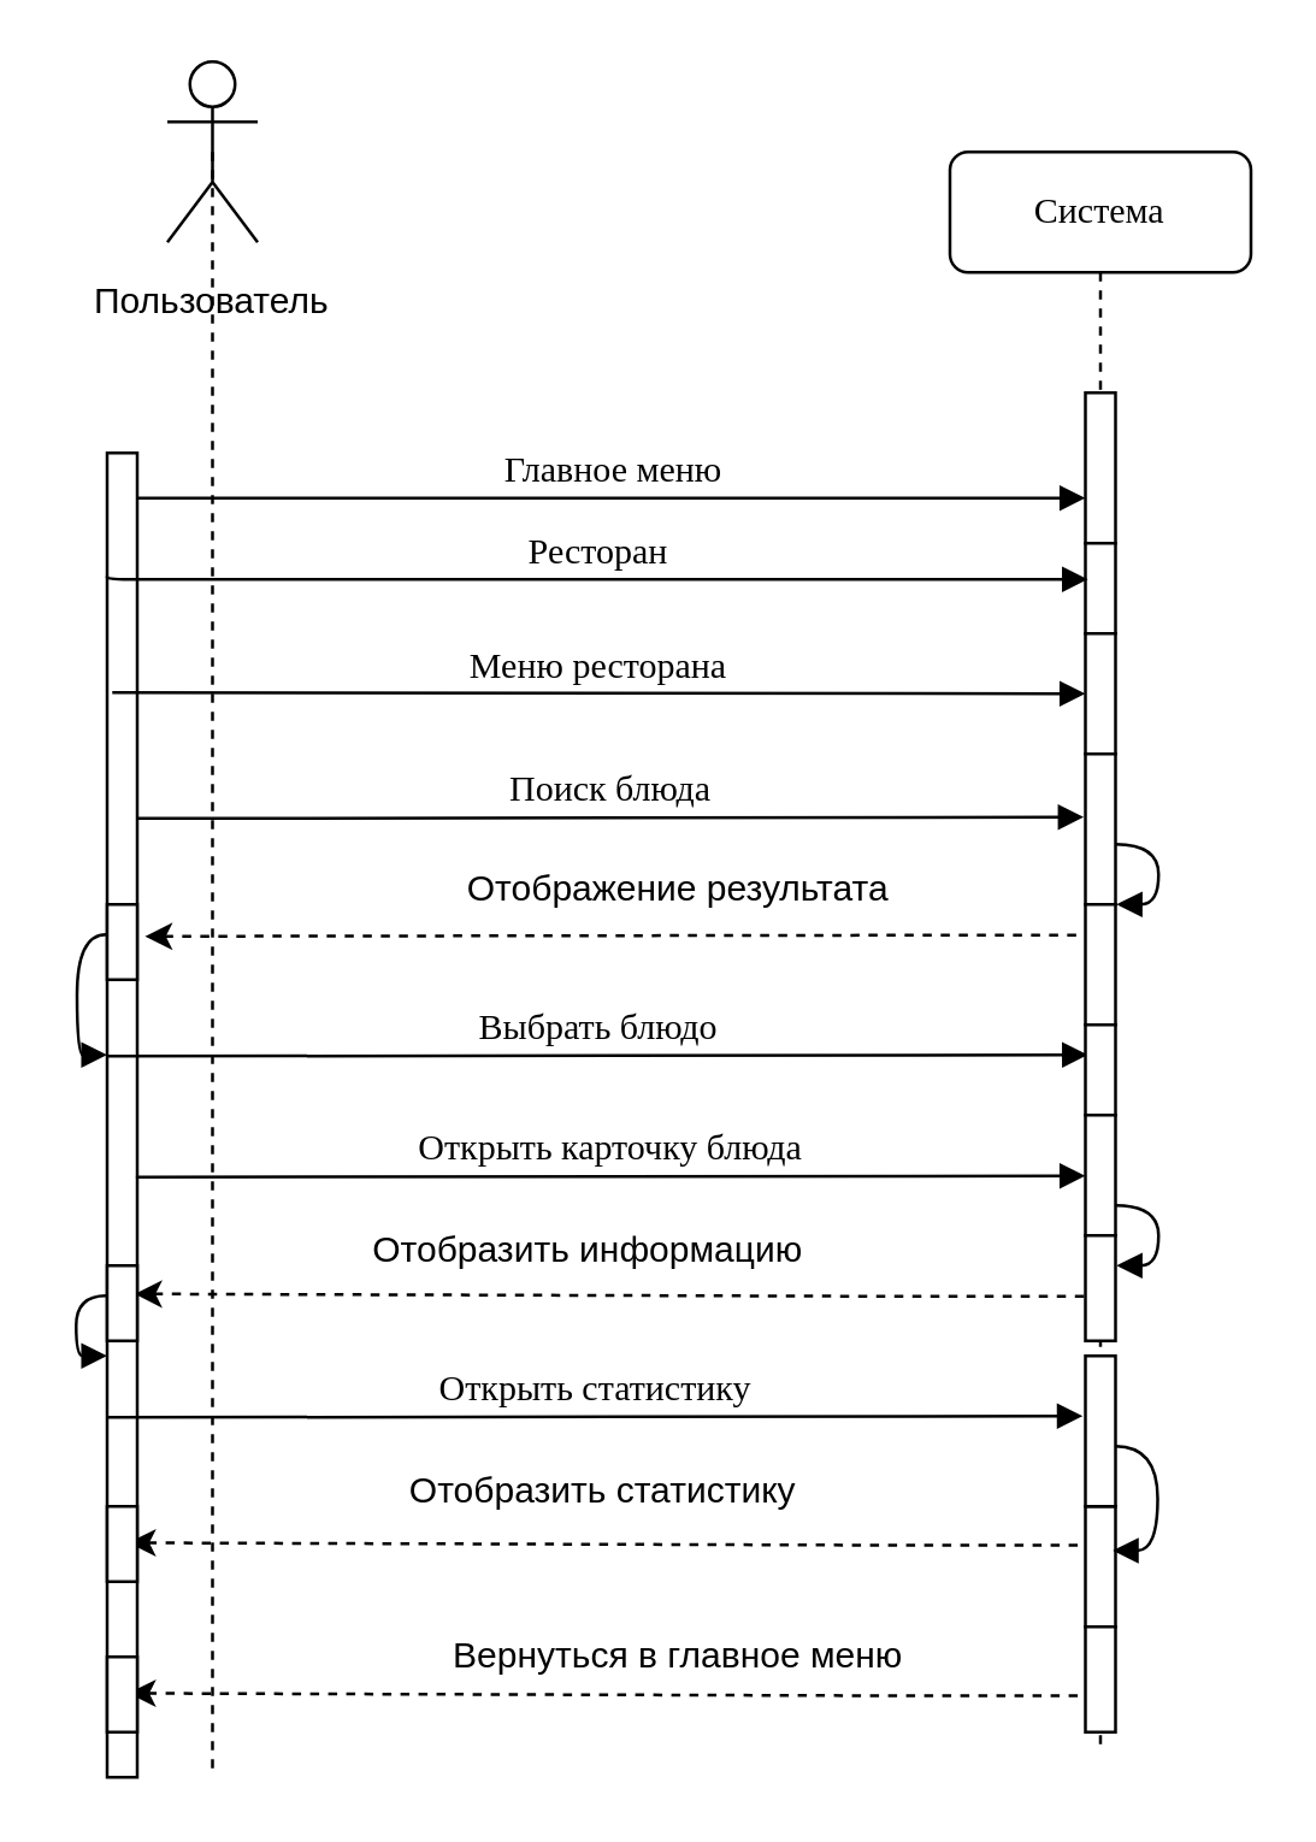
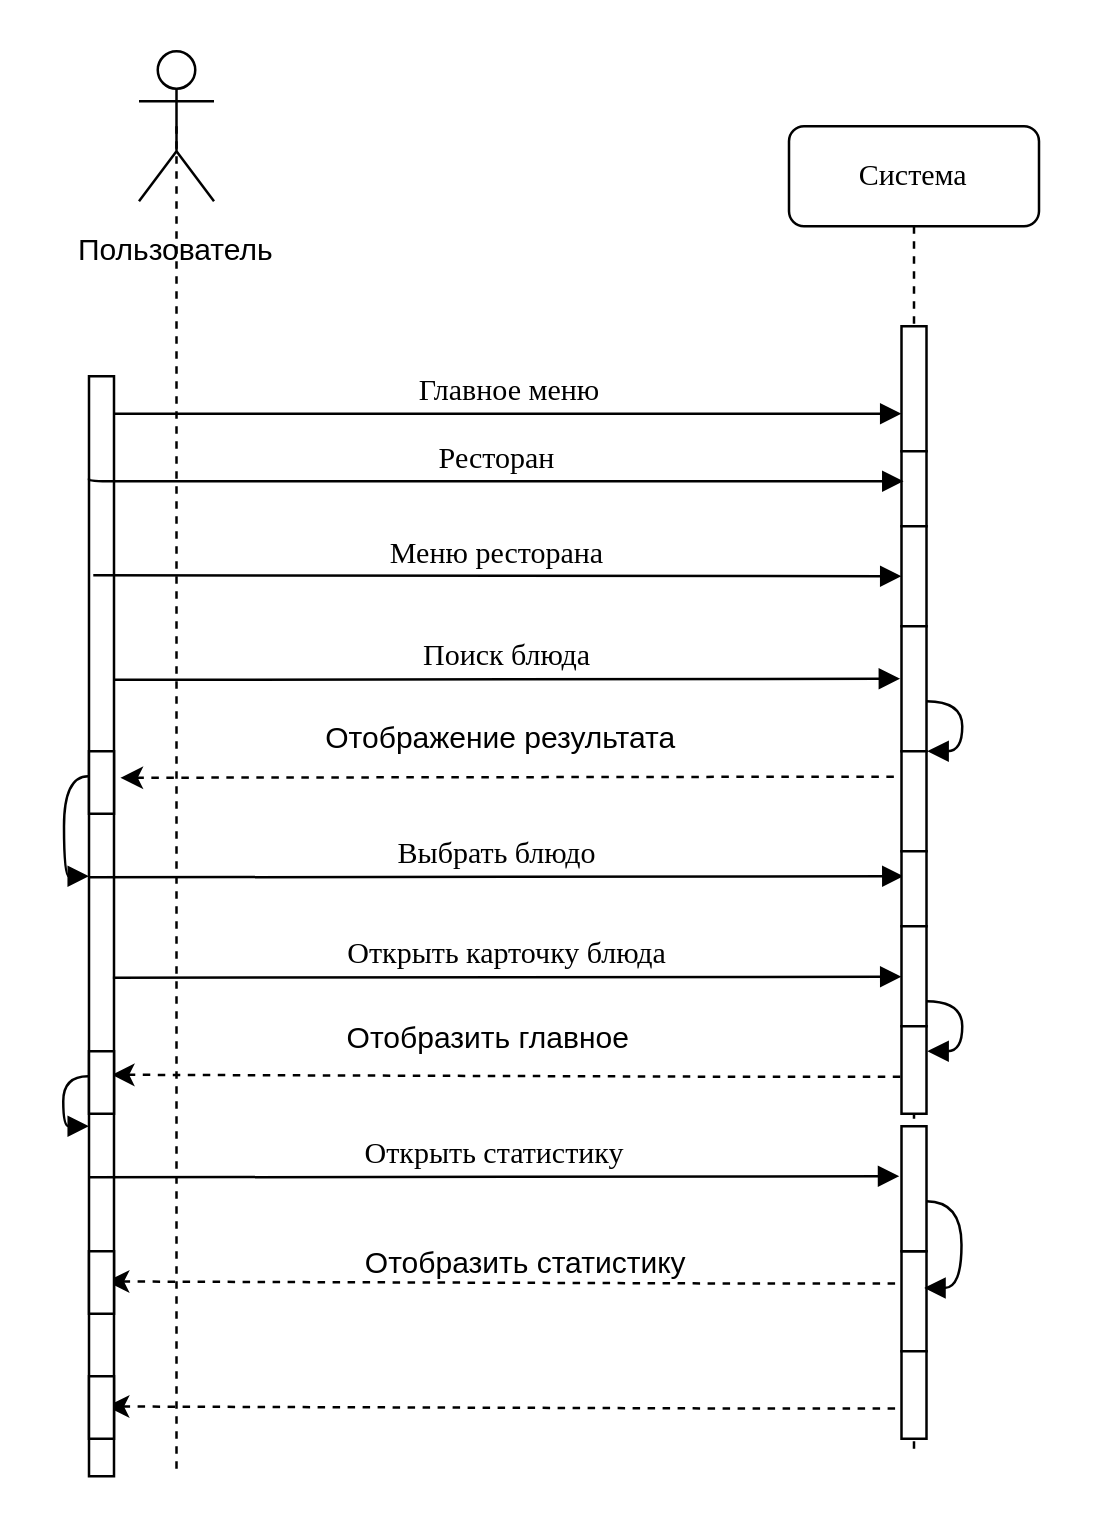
  <mxCell id="0" />
  <mxCell id="1" parent="0" />
  <mxCell id="2" value="Система" style="shape=umlLifeline;perimeter=lifelinePerimeter;whiteSpace=wrap;html=1;container=1;collapsible=0;recursiveResize=0;outlineConnect=0;rounded=1;shadow=0;comic=0;labelBackgroundColor=none;strokeWidth=1;fontFamily=Verdana;fontSize=12;align=center;" parent="1" vertex="1"><mxGeometry x="315" y="50" width="100" height="530" as="geometry" /></mxCell>
  <mxCell id="3" value="" style="html=1;points=[];perimeter=orthogonalPerimeter;rounded=0;shadow=0;comic=0;labelBackgroundColor=none;strokeWidth=1;fontFamily=Verdana;fontSize=12;align=center;" parent="2" vertex="1"><mxGeometry x="45" y="80" width="10" height="50" as="geometry" /></mxCell>
  <mxCell id="4" value="" style="shape=umlLifeline;perimeter=lifelinePerimeter;whiteSpace=wrap;html=1;container=1;collapsible=0;recursiveResize=0;outlineConnect=0;rounded=1;shadow=0;comic=0;labelBackgroundColor=none;strokeWidth=1;fontFamily=Verdana;fontSize=12;align=center;size=0;" parent="1" vertex="1"><mxGeometry x="20" y="50" width="100" height="540" as="geometry" /></mxCell>
  <mxCell id="5" value="" style="html=1;points=[];perimeter=orthogonalPerimeter;rounded=0;shadow=0;comic=0;labelBackgroundColor=none;strokeWidth=1;fontFamily=Verdana;fontSize=12;align=center;" parent="4" vertex="1"><mxGeometry x="15" y="100" width="10" height="440" as="geometry" /></mxCell>
  <mxCell id="6" value="Пользователь" style="text;html=1;strokeColor=none;fillColor=none;align=center;verticalAlign=middle;whiteSpace=wrap;rounded=0;" parent="4" vertex="1"><mxGeometry y="40" width="100" height="20" as="geometry" /></mxCell>
  <mxCell id="7" value="Главное меню" style="html=1;verticalAlign=bottom;endArrow=block;labelBackgroundColor=none;fontFamily=Verdana;fontSize=12;edgeStyle=elbowEdgeStyle;elbow=vertical;" parent="1" source="5" target="3" edge="1"><mxGeometry relative="1" as="geometry"><mxPoint x="205" y="160" as="sourcePoint" /><mxPoint x="335" y="145" as="targetPoint" /><mxPoint as="offset" /></mxGeometry></mxCell>
  <mxCell id="8" value="" style="shape=umlActor;verticalLabelPosition=bottom;verticalAlign=top;html=1;outlineConnect=0;" parent="1" vertex="1"><mxGeometry x="55" y="20" width="30" height="60" as="geometry" /></mxCell>
  <mxCell id="9" value="Поиск блюда" style="html=1;verticalAlign=bottom;endArrow=block;labelBackgroundColor=none;fontFamily=Verdana;fontSize=12;edgeStyle=elbowEdgeStyle;elbow=vertical;exitX=0.994;exitY=0.276;exitDx=0;exitDy=0;exitPerimeter=0;entryX=-0.055;entryY=0.411;entryDx=0;entryDy=0;entryPerimeter=0;" parent="1" source="5" target="16" edge="1"><mxGeometry relative="1" as="geometry"><mxPoint x="135" y="270.585" as="sourcePoint" /><mxPoint x="335" y="272" as="targetPoint" /><Array as="points"><mxPoint x="155" y="271" /></Array></mxGeometry></mxCell>
  <mxCell id="10" value="Открыть статистику" style="html=1;verticalAlign=bottom;endArrow=block;labelBackgroundColor=none;fontFamily=Verdana;fontSize=12;edgeStyle=elbowEdgeStyle;elbow=vertical;exitX=0.994;exitY=0.276;exitDx=0;exitDy=0;exitPerimeter=0;entryX=-0.088;entryY=0.387;entryDx=0;entryDy=0;entryPerimeter=0;" parent="1" target="30" edge="1"><mxGeometry relative="1" as="geometry"><mxPoint x="35.22" y="470.44" as="sourcePoint" /><mxPoint x="354.78" y="470" as="targetPoint" /><Array as="points"><mxPoint x="145.28" y="470" /></Array></mxGeometry></mxCell>
  <mxCell id="11" value="" style="html=1;points=[];perimeter=orthogonalPerimeter;rounded=0;shadow=0;comic=0;labelBackgroundColor=none;strokeWidth=1;fontFamily=Verdana;fontSize=12;align=center;" parent="1" vertex="1"><mxGeometry x="360" y="180" width="10" height="30" as="geometry" /></mxCell>
  <mxCell id="12" value="" style="endArrow=none;dashed=1;html=1;startArrow=classic;startFill=1;exitX=0.914;exitY=0.635;exitDx=0;exitDy=0;exitPerimeter=0;" parent="1" source="5" edge="1"><mxGeometry width="50" height="50" relative="1" as="geometry"><mxPoint x="75" y="430" as="sourcePoint" /><mxPoint x="360" y="430.22" as="targetPoint" /><Array as="points"><mxPoint x="300.5" y="430.22" /></Array></mxGeometry></mxCell>
  <mxCell id="13" value="Ресторан" style="html=1;verticalAlign=bottom;endArrow=block;labelBackgroundColor=none;fontFamily=Verdana;fontSize=12;edgeStyle=elbowEdgeStyle;elbow=vertical;exitX=0;exitY=0.093;exitDx=0;exitDy=0;exitPerimeter=0;entryX=0.083;entryY=0.433;entryDx=0;entryDy=0;entryPerimeter=0;" parent="1" source="5" target="11" edge="1"><mxGeometry relative="1" as="geometry"><mxPoint x="45" y="190" as="sourcePoint" /><mxPoint x="355" y="192" as="targetPoint" /><mxPoint as="offset" /></mxGeometry></mxCell>
  <mxCell id="14" value="Меню ресторана" style="html=1;verticalAlign=bottom;endArrow=block;entryX=0;entryY=0;labelBackgroundColor=none;fontFamily=Verdana;fontSize=12;edgeStyle=elbowEdgeStyle;elbow=vertical;exitX=0.171;exitY=0.181;exitDx=0;exitDy=0;exitPerimeter=0;" parent="1" source="5" edge="1"><mxGeometry relative="1" as="geometry"><mxPoint x="45" y="230" as="sourcePoint" /><mxPoint x="360" y="230" as="targetPoint" /><mxPoint as="offset" /></mxGeometry></mxCell>
  <mxCell id="15" value="" style="html=1;points=[];perimeter=orthogonalPerimeter;rounded=0;shadow=0;comic=0;labelBackgroundColor=none;strokeWidth=1;fontFamily=Verdana;fontSize=12;align=center;" parent="1" vertex="1"><mxGeometry x="360" y="210" width="10" height="40" as="geometry" /></mxCell>
  <mxCell id="16" value="" style="html=1;points=[];perimeter=orthogonalPerimeter;rounded=0;shadow=0;comic=0;labelBackgroundColor=none;strokeWidth=1;fontFamily=Verdana;fontSize=12;align=center;" parent="1" vertex="1"><mxGeometry x="360" y="250" width="10" height="50" as="geometry" /></mxCell>
  <mxCell id="17" value="" style="endArrow=none;dashed=1;html=1;startArrow=classic;startFill=1;exitX=1.257;exitY=0.365;exitDx=0;exitDy=0;exitPerimeter=0;" parent="1" source="5" edge="1"><mxGeometry width="50" height="50" relative="1" as="geometry"><mxPoint x="75" y="310" as="sourcePoint" /><mxPoint x="360" y="310.22" as="targetPoint" /><Array as="points"><mxPoint x="300.5" y="310.22" /></Array></mxGeometry></mxCell>
  <mxCell id="18" value="" style="html=1;points=[];perimeter=orthogonalPerimeter;rounded=0;shadow=0;comic=0;labelBackgroundColor=none;strokeWidth=1;fontFamily=Verdana;fontSize=12;align=center;" parent="1" vertex="1"><mxGeometry x="360" y="300" width="10" height="40" as="geometry" /></mxCell>
- <mxCell id="19" value="Отображение результата" style="text;html=1;strokeColor=none;fillColor=none;align=center;verticalAlign=middle;whiteSpace=wrap;rounded=0;" parent="1" vertex="1"><mxGeometry x="150" y="285" width="150" height="20" as="geometry" /></mxCell>
+ <mxCell id="19" value="Отображение результата" style="text;html=1;strokeColor=none;fillColor=none;align=center;verticalAlign=middle;whiteSpace=wrap;rounded=0;" parent="1" vertex="1"><mxGeometry x="125" y="285" width="150" height="20" as="geometry" /></mxCell>
  <mxCell id="20" value="Выбрать блюдо" style="html=1;verticalAlign=bottom;endArrow=block;labelBackgroundColor=none;fontFamily=Verdana;fontSize=12;edgeStyle=elbowEdgeStyle;elbow=vertical;exitX=0.994;exitY=0.276;exitDx=0;exitDy=0;exitPerimeter=0;entryX=0.083;entryY=0.329;entryDx=0;entryDy=0;entryPerimeter=0;" parent="1" target="21" edge="1"><mxGeometry relative="1" as="geometry"><mxPoint x="35" y="350.44" as="sourcePoint" /><mxPoint x="355" y="352" as="targetPoint" /><Array as="points"><mxPoint x="145.06" y="350" /></Array></mxGeometry></mxCell>
  <mxCell id="21" value="" style="html=1;points=[];perimeter=orthogonalPerimeter;rounded=0;shadow=0;comic=0;labelBackgroundColor=none;strokeWidth=1;fontFamily=Verdana;fontSize=12;align=center;" parent="1" vertex="1"><mxGeometry x="360" y="340" width="10" height="30" as="geometry" /></mxCell>
  <mxCell id="22" value="Открыть карточку блюда" style="html=1;verticalAlign=bottom;endArrow=block;labelBackgroundColor=none;fontFamily=Verdana;fontSize=12;edgeStyle=elbowEdgeStyle;elbow=vertical;exitX=0.994;exitY=0.276;exitDx=0;exitDy=0;exitPerimeter=0;" parent="1" target="23" edge="1"><mxGeometry relative="1" as="geometry"><mxPoint x="44.56" y="390.62" as="sourcePoint" /><mxPoint x="355" y="390" as="targetPoint" /><Array as="points"><mxPoint x="154.62" y="390.18" /></Array></mxGeometry></mxCell>
  <mxCell id="23" value="" style="html=1;points=[];perimeter=orthogonalPerimeter;rounded=0;shadow=0;comic=0;labelBackgroundColor=none;strokeWidth=1;fontFamily=Verdana;fontSize=12;align=center;" parent="1" vertex="1"><mxGeometry x="360" y="370" width="10" height="40" as="geometry" /></mxCell>
  <mxCell id="24" value="" style="html=1;points=[];perimeter=orthogonalPerimeter;rounded=0;shadow=0;comic=0;labelBackgroundColor=none;strokeWidth=1;fontFamily=Verdana;fontSize=12;align=center;" parent="1" vertex="1"><mxGeometry x="360" y="410" width="10" height="35" as="geometry" /></mxCell>
  <mxCell id="25" value="" style="html=1;points=[];perimeter=orthogonalPerimeter;rounded=0;shadow=0;comic=0;labelBackgroundColor=none;strokeWidth=1;fontFamily=Verdana;fontSize=12;align=center;" parent="1" vertex="1"><mxGeometry x="35" y="420" width="10" height="25" as="geometry" /></mxCell>
  <mxCell id="26" value="" style="html=1;points=[];perimeter=orthogonalPerimeter;rounded=0;shadow=0;comic=0;labelBackgroundColor=none;strokeWidth=1;fontFamily=Verdana;fontSize=12;align=center;" parent="1" vertex="1"><mxGeometry x="35" y="300" width="10" height="25" as="geometry" /></mxCell>
- <mxCell id="27" value="Отобразить информацию" style="text;html=1;strokeColor=none;fillColor=none;align=center;verticalAlign=middle;whiteSpace=wrap;rounded=0;" parent="1" vertex="1"><mxGeometry x="120" y="405" width="150" height="20" as="geometry" /></mxCell>
+ <mxCell id="27" value="Отобразить главное" style="text;html=1;strokeColor=none;fillColor=none;align=center;verticalAlign=middle;whiteSpace=wrap;rounded=0;" parent="1" vertex="1"><mxGeometry x="120" y="405" width="150" height="20" as="geometry" /></mxCell>
  <mxCell id="28" value="" style="endArrow=none;dashed=1;html=1;startArrow=classic;startFill=1;exitX=0.914;exitY=0.635;exitDx=0;exitDy=0;exitPerimeter=0;" parent="1" edge="1"><mxGeometry width="50" height="50" relative="1" as="geometry"><mxPoint x="42.07" y="512.09" as="sourcePoint" /><mxPoint x="357.93" y="512.91" as="targetPoint" /><Array as="points"><mxPoint x="298.43" y="512.91" /></Array></mxGeometry></mxCell>
  <mxCell id="29" value="" style="html=1;points=[];perimeter=orthogonalPerimeter;rounded=0;shadow=0;comic=0;labelBackgroundColor=none;strokeWidth=1;fontFamily=Verdana;fontSize=12;align=center;" parent="1" vertex="1"><mxGeometry x="360" y="500" width="10" height="40" as="geometry" /></mxCell>
  <mxCell id="30" value="" style="html=1;points=[];perimeter=orthogonalPerimeter;rounded=0;shadow=0;comic=0;labelBackgroundColor=none;strokeWidth=1;fontFamily=Verdana;fontSize=12;align=center;" parent="1" vertex="1"><mxGeometry x="360" y="450" width="10" height="50" as="geometry" /></mxCell>
  <mxCell id="31" value="" style="html=1;points=[];perimeter=orthogonalPerimeter;rounded=0;shadow=0;comic=0;labelBackgroundColor=none;strokeWidth=1;fontFamily=Verdana;fontSize=12;align=center;" parent="1" vertex="1"><mxGeometry x="35" y="500" width="10" height="25" as="geometry" /></mxCell>
- <mxCell id="32" value="Отобразить статистику" style="text;html=1;strokeColor=none;fillColor=none;align=center;verticalAlign=middle;whiteSpace=wrap;rounded=0;" parent="1" vertex="1"><mxGeometry x="125" y="485" width="150" height="20" as="geometry" /></mxCell>
+ <mxCell id="32" value="Отобразить статистику" style="text;html=1;strokeColor=none;fillColor=none;align=center;verticalAlign=middle;whiteSpace=wrap;rounded=0;" parent="1" vertex="1"><mxGeometry x="135" y="495" width="150" height="20" as="geometry" /></mxCell>
  <mxCell id="33" value="" style="endArrow=none;dashed=1;html=1;startArrow=classic;startFill=1;exitX=0.914;exitY=0.635;exitDx=0;exitDy=0;exitPerimeter=0;" parent="1" edge="1"><mxGeometry width="50" height="50" relative="1" as="geometry"><mxPoint x="42.07" y="562.09" as="sourcePoint" /><mxPoint x="357.93" y="562.91" as="targetPoint" /><Array as="points"><mxPoint x="298.43" y="562.91" /></Array></mxGeometry></mxCell>
  <mxCell id="34" value="" style="html=1;points=[];perimeter=orthogonalPerimeter;rounded=0;shadow=0;comic=0;labelBackgroundColor=none;strokeWidth=1;fontFamily=Verdana;fontSize=12;align=center;" parent="1" vertex="1"><mxGeometry x="360" y="540" width="10" height="35" as="geometry" /></mxCell>
  <mxCell id="35" value="" style="html=1;points=[];perimeter=orthogonalPerimeter;rounded=0;shadow=0;comic=0;labelBackgroundColor=none;strokeWidth=1;fontFamily=Verdana;fontSize=12;align=center;" parent="1" vertex="1"><mxGeometry x="35" y="550" width="10" height="25" as="geometry" /></mxCell>
- <mxCell id="36" value="Вернуться в главное меню" style="text;html=1;strokeColor=none;fillColor=none;align=center;verticalAlign=middle;whiteSpace=wrap;rounded=0;" parent="1" vertex="1"><mxGeometry x="145" y="540" width="160" height="20" as="geometry" /></mxCell>
  <mxCell id="37" value="" style="html=1;verticalAlign=bottom;endArrow=block;labelBackgroundColor=none;fontFamily=Verdana;fontSize=12;elbow=vertical;edgeStyle=orthogonalEdgeStyle;curved=1;" parent="1" edge="1"><mxGeometry x="-0.407" y="23" relative="1" as="geometry"><mxPoint x="370" y="279.97" as="sourcePoint" /><mxPoint x="370.34" y="299.97" as="targetPoint" /><Array as="points"><mxPoint x="384.34" y="279.97" /><mxPoint x="384.34" y="299.97" /></Array><mxPoint x="-2" y="-10" as="offset" /></mxGeometry></mxCell>
  <mxCell id="38" value="" style="html=1;verticalAlign=bottom;endArrow=block;labelBackgroundColor=none;fontFamily=Verdana;fontSize=12;elbow=vertical;edgeStyle=orthogonalEdgeStyle;curved=1;" parent="1" edge="1"><mxGeometry x="-0.407" y="23" relative="1" as="geometry"><mxPoint x="370" y="399.97" as="sourcePoint" /><mxPoint x="370.34" y="419.97" as="targetPoint" /><Array as="points"><mxPoint x="384.34" y="399.97" /><mxPoint x="384.34" y="419.97" /></Array><mxPoint x="-2" y="-10" as="offset" /></mxGeometry></mxCell>
  <mxCell id="39" value="" style="html=1;verticalAlign=bottom;endArrow=block;labelBackgroundColor=none;fontFamily=Verdana;fontSize=12;elbow=vertical;edgeStyle=orthogonalEdgeStyle;curved=1;entryX=0.91;entryY=0.367;entryDx=0;entryDy=0;entryPerimeter=0;" parent="1" edge="1" target="29"><mxGeometry x="-0.407" y="23" relative="1" as="geometry"><mxPoint x="370" y="479.97" as="sourcePoint" /><mxPoint x="370.34" y="499.97" as="targetPoint" /><Array as="points"><mxPoint x="384" y="480" /><mxPoint x="384" y="515" /></Array><mxPoint x="-2" y="-10" as="offset" /></mxGeometry></mxCell>
  <mxCell id="40" value="" style="html=1;verticalAlign=bottom;endArrow=block;labelBackgroundColor=none;fontFamily=Verdana;fontSize=12;elbow=vertical;edgeStyle=orthogonalEdgeStyle;curved=1;" parent="1" edge="1"><mxGeometry x="-0.407" y="23" relative="1" as="geometry"><mxPoint x="34.66" y="309.99" as="sourcePoint" /><mxPoint x="35" y="350" as="targetPoint" /><Array as="points"><mxPoint x="25" y="310" /><mxPoint x="25" y="350" /></Array><mxPoint x="-2" y="-10" as="offset" /></mxGeometry></mxCell>
  <mxCell id="41" value="" style="html=1;verticalAlign=bottom;endArrow=block;labelBackgroundColor=none;fontFamily=Verdana;fontSize=12;elbow=vertical;edgeStyle=orthogonalEdgeStyle;curved=1;" parent="1" edge="1"><mxGeometry x="-0.407" y="23" relative="1" as="geometry"><mxPoint x="34.66" y="430" as="sourcePoint" /><mxPoint x="35" y="450" as="targetPoint" /><Array as="points"><mxPoint x="24.66" y="430" /><mxPoint x="24.66" y="450" /></Array><mxPoint x="-2" y="-10" as="offset" /></mxGeometry></mxCell>
